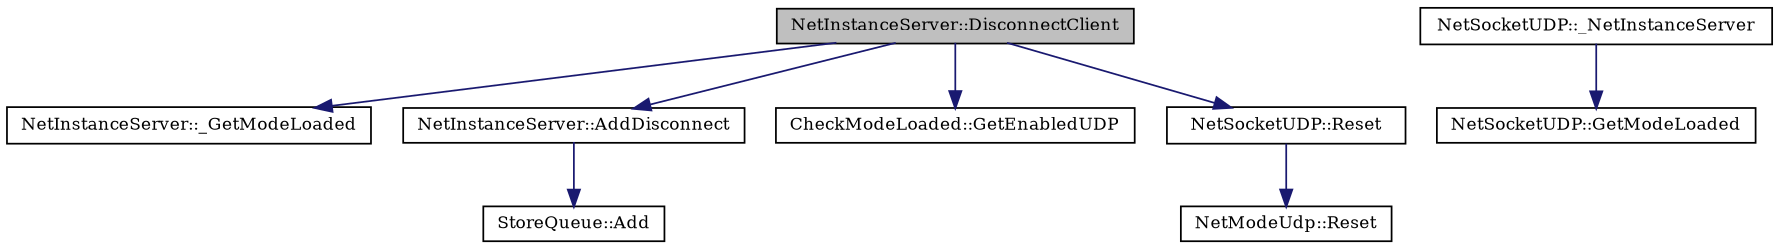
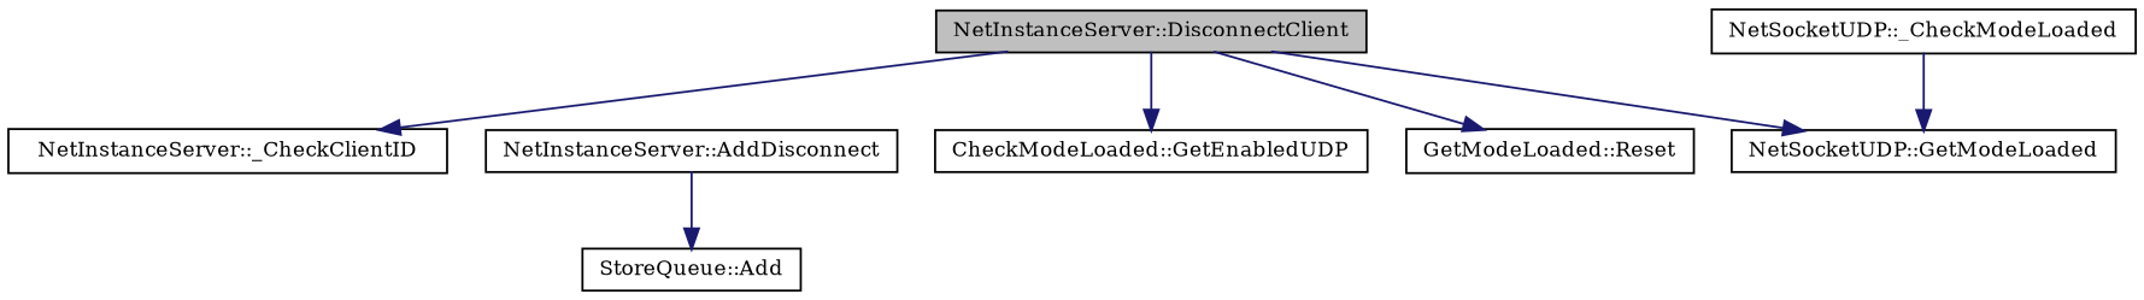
  digraph {
    fontname="DejaVu Serif"
    rankdir=TB
    node [color=black fillcolor=white fontname="DejaVu Serif" fontsize=10 shape=record style=filled]
    edge [color=midnightblue fontname="DejaVu Serif" fontsize=10 labelfontname=FreeSans labelfontsize=10 style=solid]
    n1 [fillcolor=grey75 fontcolor=black height=0.2 label="NetInstanceServer::DisconnectClient" width=0.4]
-   n2 [height=0.2 label="NetInstanceServer::_GetModeLoaded" width=0.4]
+   n2 [height=0.2 label="NetInstanceServer::_CheckClientID" width=0.4]
    n3 [height=0.2 label="NetInstanceServer::AddDisconnect" width=0.4]
    n4 [height=0.2 label="CheckModeLoaded::GetEnabledUDP" width=0.4]
-   n5 [height=0.2 label="NetSocketUDP::Reset" width=0.4]
+   n5 [height=0.2 label="GetModeLoaded::Reset" width=0.4]
    n6 [height=0.2 label="StoreQueue::Add" width=0.4]
-   n7 [height=0.2 label="NetModeUdp::Reset" width=0.4]
-   n8 [height=0.2 label="NetSocketUDP::_NetInstanceServer" width=0.4]
+   n8 [height=0.2 label="NetSocketUDP::_CheckModeLoaded" width=0.4]
    n9 [height=0.2 label="NetSocketUDP::GetModeLoaded" width=0.4]
    n1 -> n2
-   n1 -> n3
+   n1 -> n9
    n1 -> n4
    n1 -> n5
    n3 -> n6
-   n5 -> n7
    n8 -> n9
  }
